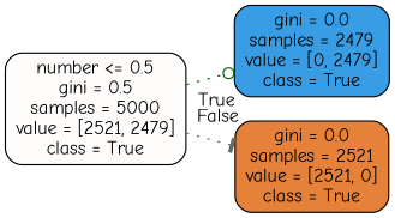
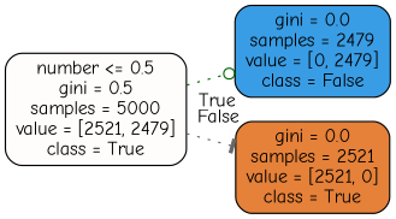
  digraph {
    rankdir=LR
    fontname="Comic Neue"
    node [color=black fontname="Comic Neue" shape=box style="filled, rounded"]
    edge [fontname="Comic Neue" labeldistance=2.5 style=dotted]
    n1 [fillcolor="#fffdfc" label="number <= 0.5\ngini = 0.5\nsamples = 5000\nvalue = [2521, 2479]\nclass = True"]
-   n2 [fillcolor="#399de5" label="gini = 0.0\nsamples = 2479\nvalue = [0, 2479]\nclass = True"]
+   n2 [fillcolor="#399de5" label="gini = 0.0\nsamples = 2479\nvalue = [0, 2479]\nclass = False"]
    n3 [fillcolor="#e58139" label="gini = 0.0\nsamples = 2521\nvalue = [2521, 0]\nclass = True"]
    n1 -> n2 [headlabel=True labelangle=45 color=darkgreen arrowhead=odot]
    n1 -> n3 [headlabel=False labelangle=-45 color=gray40 arrowhead=tee]
  }
